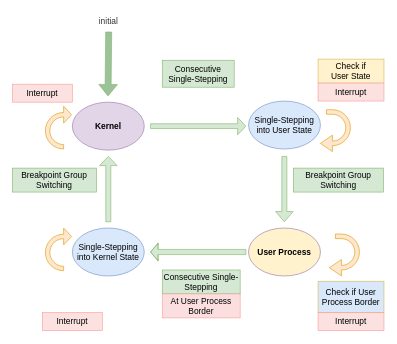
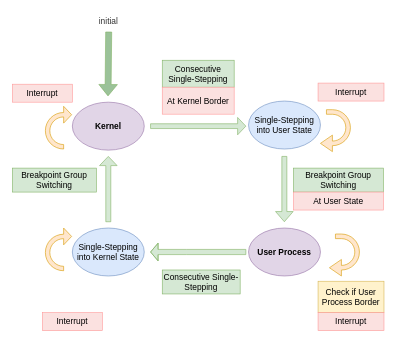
  <mxCell id="0" />
  <mxCell id="1" parent="0" />
  <mxCell id="2" value="Kernel" style="ellipse;whiteSpace=wrap;html=1;fillColor=#e1d5e7;strokeColor=#9673a6;fontSize=14;fontStyle=1" parent="1" vertex="1"><mxGeometry x="120" y="170" width="120" height="80" as="geometry" /></mxCell>
  <mxCell id="3" value="Single-Stepping into Kernel State" style="ellipse;whiteSpace=wrap;html=1;fillColor=#dae8fc;strokeColor=#6c8ebf;fontSize=14;fontStyle=0" parent="1" vertex="1"><mxGeometry x="120" y="380" width="120" height="80" as="geometry" /></mxCell>
- <mxCell id="4" value="User Process" style="ellipse;whiteSpace=wrap;html=1;fillColor=#fff2cc;strokeColor=#9673a6;fontSize=14;fontStyle=1;" parent="1" vertex="1"><mxGeometry x="414" y="380" width="120" height="80" as="geometry" /></mxCell>
+ <mxCell id="4" value="User Process" style="ellipse;whiteSpace=wrap;html=1;fillColor=#e1d5e7;strokeColor=#9673a6;fontSize=14;fontStyle=1" parent="1" vertex="1"><mxGeometry x="414" y="380" width="120" height="80" as="geometry" /></mxCell>
  <mxCell id="5" value="Single-Stepping into User State" style="ellipse;whiteSpace=wrap;html=1;fillColor=#dae8fc;strokeColor=#6c8ebf;fontSize=14;fontStyle=0;verticalAlign=middle;" parent="1" vertex="1"><mxGeometry x="414" y="168.13" width="120" height="80" as="geometry" /></mxCell>
  <mxCell id="6" value="" style="shape=flexArrow;endArrow=classic;html=1;rounded=0;fillColor=#d5e8d4;strokeColor=#82b366;fontSize=14;width=8;endSize=4.24;" parent="1" edge="1"><mxGeometry width="50" height="50" relative="1" as="geometry"><mxPoint x="250" y="210" as="sourcePoint" /><mxPoint x="410" y="210" as="targetPoint" /></mxGeometry></mxCell>
  <mxCell id="7" value="" style="shape=flexArrow;endArrow=classic;html=1;rounded=0;fillColor=#d5e8d4;strokeColor=#82b366;fontSize=14;width=8.667;endSize=3.867;" parent="1" edge="1"><mxGeometry width="50" height="50" relative="1" as="geometry"><mxPoint x="410" y="420" as="sourcePoint" /><mxPoint x="250" y="420" as="targetPoint" /><Array as="points"><mxPoint x="310" y="420" /></Array></mxGeometry></mxCell>
  <mxCell id="8" value="" style="shape=flexArrow;endArrow=classic;html=1;rounded=0;fillColor=#d5e8d4;strokeColor=#82b366;fontSize=14;width=8.333;endSize=5.333;" parent="1" edge="1"><mxGeometry width="50" height="50" relative="1" as="geometry"><mxPoint x="473.75" y="260" as="sourcePoint" /><mxPoint x="473.75" y="370" as="targetPoint" /></mxGeometry></mxCell>
  <mxCell id="9" value="" style="shape=flexArrow;endArrow=classic;html=1;rounded=0;fillColor=#d5e8d4;strokeColor=#82b366;fontSize=14;width=8.333;endSize=4.775;" parent="1" edge="1"><mxGeometry width="50" height="50" relative="1" as="geometry"><mxPoint x="180" y="370" as="sourcePoint" /><mxPoint x="180" y="260" as="targetPoint" /></mxGeometry></mxCell>
  <mxCell id="10" value="" style="shape=flexArrow;endArrow=classic;html=1;rounded=0;fillColor=light-dark(#9bc299, #1f2f1e);strokeColor=#82b366;fontSize=14;exitX=0.511;exitY=1.081;exitDx=0;exitDy=0;exitPerimeter=0;" parent="1" source="11" edge="1"><mxGeometry width="50" height="50" relative="1" as="geometry"><mxPoint x="180" y="90" as="sourcePoint" /><mxPoint x="179.5" y="160" as="targetPoint" /></mxGeometry></mxCell>
  <mxCell id="11" value="initial" style="text;html=1;align=center;verticalAlign=middle;resizable=0;points=[];autosize=1;strokeColor=none;fillColor=none;fillStyle=auto;fontColor=#333333;fontSize=14;" parent="1" vertex="1"><mxGeometry x="150" y="20" width="60" height="30" as="geometry" /></mxCell>
  <mxCell id="12" value="Interrupt" style="whiteSpace=wrap;html=1;fillColor=light-dark(#fbe1e0, #512d2b);strokeColor=#FF9999;fontSize=14;" parent="1" vertex="1"><mxGeometry x="20" y="140" width="100" height="30" as="geometry" /></mxCell>
- <mxCell id="13" value="Check if&lt;br&gt;User State" style="whiteSpace=wrap;html=1;fillColor=#fff2cc;strokeColor=#d6b656;fontSize=14;" parent="1" vertex="1"><mxGeometry x="530" y="98.13" width="110" height="40" as="geometry" /></mxCell>
  <mxCell id="14" value="Interrupt" style="whiteSpace=wrap;html=1;strokeColor=light-dark(#ff9999, #572b2b);fillColor=light-dark(#fbe1e0, #ededed);fontSize=14;" parent="1" vertex="1"><mxGeometry x="530" y="138.13" width="110" height="30" as="geometry" /></mxCell>
- <mxCell id="15" value="&lt;font&gt;Check if User Process Border&lt;/font&gt;" style="whiteSpace=wrap;html=1;fillColor=#dae8fc;strokeColor=#d6b656;fontSize=14;" parent="1" vertex="1"><mxGeometry x="530" y="468.75" width="110" height="52.5" as="geometry" /></mxCell>
+ <mxCell id="15" value="&lt;font&gt;Check if User Process Border&lt;/font&gt;" style="whiteSpace=wrap;html=1;fillColor=#fff2cc;strokeColor=#d6b656;fontSize=14;" parent="1" vertex="1"><mxGeometry x="530" y="468.75" width="110" height="52.5" as="geometry" /></mxCell>
  <mxCell id="16" value="Interrupt" style="whiteSpace=wrap;html=1;fillColor=light-dark(#fbe1e0, #ededed);strokeColor=light-dark(#ff9999, #572b2b);fontSize=14;" parent="1" vertex="1"><mxGeometry x="530" y="521.25" width="110" height="30" as="geometry" /></mxCell>
  <mxCell id="17" value="Interrupt" style="whiteSpace=wrap;html=1;fillColor=light-dark(#fbe1e0, #ededed);strokeColor=light-dark(#ff9999, #572b2b);fontSize=14;" parent="1" vertex="1"><mxGeometry x="70" y="521.25" width="100" height="30" as="geometry" /></mxCell>
  <mxCell id="18" value="&lt;font&gt;Consecutive Single-Stepping&lt;/font&gt;" style="whiteSpace=wrap;html=1;fillColor=#d5e8d4;strokeColor=#82b366;fontSize=14;" parent="1" vertex="1"><mxGeometry x="270" y="100" width="120" height="45" as="geometry" /></mxCell>
+ <mxCell id="19" value="At Kernel Border" style="whiteSpace=wrap;html=1;fillColor=light-dark(#fbe1e0, #512d2b);strokeColor=light-dark(#ff9999, #572b2b);fontSize=14;" parent="1" vertex="1"><mxGeometry x="270" y="145" width="120" height="45" as="geometry" /></mxCell>
  <mxCell id="20" value="&lt;font&gt;Consecutive Single-Stepping&lt;/font&gt;" style="whiteSpace=wrap;html=1;fillColor=#d5e8d4;strokeColor=#82b366;fontSize=14;" parent="1" vertex="1"><mxGeometry x="270" y="450" width="130" height="40" as="geometry" /></mxCell>
- <mxCell id="21" value="&lt;font&gt;At User Process Border&lt;/font&gt;" style="whiteSpace=wrap;html=1;fillColor=light-dark(#fbdfdf, #ededed);strokeColor=light-dark(#ff9999, #572b2b);fontSize=14;" parent="1" vertex="1"><mxGeometry x="270" y="490" width="130" height="40" as="geometry" /></mxCell>
  <mxCell id="22" value="&lt;font&gt;Breakpoint Group Switching&lt;/font&gt;" style="whiteSpace=wrap;html=1;fillColor=#d5e8d4;strokeColor=#82b366;fontSize=14;" parent="1" vertex="1"><mxGeometry x="20" y="280" width="140" height="40" as="geometry" /></mxCell>
  <mxCell id="23" value="&lt;font&gt;Breakpoint Group Switching&lt;/font&gt;" style="whiteSpace=wrap;html=1;fillColor=#d5e8d4;strokeColor=#82b366;fontSize=14;" parent="1" vertex="1"><mxGeometry x="489" y="280" width="150" height="40" as="geometry" /></mxCell>
+ <mxCell id="24" value="At User State" style="whiteSpace=wrap;html=1;fillColor=light-dark(#fbe1e0, #ededed);strokeColor=light-dark(#ff9999, #572b2b);fontSize=14;" parent="1" vertex="1"><mxGeometry x="489" y="320" width="150" height="30" as="geometry" /></mxCell>
  <mxCell id="25" value="" style="html=1;shadow=0;dashed=0;align=center;verticalAlign=middle;shape=mxgraph.arrows2.uTurnArrow;dy=3.84;arrowHead=27.51;dx2=19.98;rotation=-180;fillColor=#ffe6cc;strokeColor=#d79b00;fontSize=14;" parent="1" vertex="1"><mxGeometry x="544" y="182.5" width="40" height="70" as="geometry" /></mxCell>
  <mxCell id="26" value="" style="html=1;shadow=0;dashed=0;align=center;verticalAlign=middle;shape=mxgraph.arrows2.uTurnArrow;dy=3.7;arrowHead=28.06;dx2=13.32;rotation=0;fillColor=#ffe6cc;strokeColor=#d79b00;fontSize=14;" parent="1" vertex="1"><mxGeometry x="75" y="176.88" width="30" height="71.25" as="geometry" /></mxCell>
  <mxCell id="27" value="" style="html=1;shadow=0;dashed=0;align=center;verticalAlign=middle;shape=mxgraph.arrows2.uTurnArrow;dy=3.7;arrowHead=28.06;dx2=13.32;rotation=0;fillColor=#ffe6cc;strokeColor=#d79b00;fontSize=14;" parent="1" vertex="1"><mxGeometry x="75" y="380" width="30" height="71.25" as="geometry" /></mxCell>
  <mxCell id="28" value="" style="html=1;shadow=0;dashed=0;align=center;verticalAlign=middle;shape=mxgraph.arrows2.uTurnArrow;dy=3.84;arrowHead=27.51;dx2=19.98;rotation=-180;fillColor=#ffe6cc;strokeColor=#d79b00;fontSize=14;" parent="1" vertex="1"><mxGeometry x="559" y="390" width="40" height="70" as="geometry" /></mxCell>
